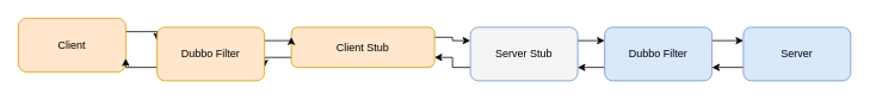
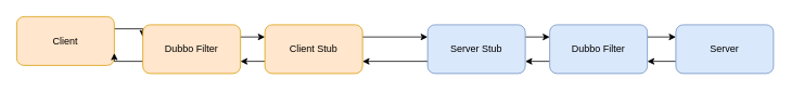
  <mxCell id="0" />
  <mxCell id="1" parent="0" />
  <mxCell id="2" style="edgeStyle=orthogonalEdgeStyle;rounded=0;orthogonalLoop=1;jettySize=auto;html=1;exitX=1;exitY=0.25;exitDx=0;exitDy=0;entryX=0;entryY=0.25;entryDx=0;entryDy=0;" edge="1" parent="1" source="3" target="17"><mxGeometry relative="1" as="geometry" /></mxCell>
  <mxCell id="3" value="Client" style="rounded=1;whiteSpace=wrap;html=1;fillColor=#ffe6cc;strokeColor=#d79b00;" vertex="1" parent="1"><mxGeometry x="20" y="20" width="120" height="60" as="geometry" /></mxCell>
  <mxCell id="4" style="edgeStyle=orthogonalEdgeStyle;rounded=0;orthogonalLoop=1;jettySize=auto;html=1;exitX=1;exitY=0.25;exitDx=0;exitDy=0;entryX=0;entryY=0.25;entryDx=0;entryDy=0;" edge="1" parent="1" source="6" target="9"><mxGeometry relative="1" as="geometry" /></mxCell>
  <mxCell id="5" style="edgeStyle=orthogonalEdgeStyle;rounded=0;orthogonalLoop=1;jettySize=auto;html=1;exitX=0;exitY=0.75;exitDx=0;exitDy=0;entryX=1;entryY=0.75;entryDx=0;entryDy=0;" edge="1" parent="1" source="6" target="17"><mxGeometry relative="1" as="geometry" /></mxCell>
- <mxCell id="6" value="Client Stub" style="rounded=1;whiteSpace=wrap;html=1;fillColor=#ffe6cc;strokeColor=#d79b00;" vertex="1" parent="1"><mxGeometry x="325" y="30" width="160" height="45" as="geometry" /></mxCell>
+ <mxCell id="6" value="Client Stub" style="rounded=1;whiteSpace=wrap;html=1;fillColor=#ffe6cc;strokeColor=#d79b00;" vertex="1" parent="1"><mxGeometry x="325" y="30" width="120" height="60" as="geometry" /></mxCell>
  <mxCell id="7" style="edgeStyle=orthogonalEdgeStyle;rounded=0;orthogonalLoop=1;jettySize=auto;html=1;exitX=1;exitY=0.25;exitDx=0;exitDy=0;entryX=0;entryY=0.25;entryDx=0;entryDy=0;" edge="1" parent="1" source="9" target="14"><mxGeometry relative="1" as="geometry" /></mxCell>
  <mxCell id="8" style="edgeStyle=orthogonalEdgeStyle;rounded=0;orthogonalLoop=1;jettySize=auto;html=1;exitX=0;exitY=0.75;exitDx=0;exitDy=0;entryX=1;entryY=0.75;entryDx=0;entryDy=0;" edge="1" parent="1" source="9" target="6"><mxGeometry relative="1" as="geometry" /></mxCell>
- <mxCell id="9" value="Server Stub" style="rounded=1;whiteSpace=wrap;html=1;fillColor=#f5f5f5;strokeColor=#6c8ebf;" vertex="1" parent="1"><mxGeometry x="525" y="30" width="120" height="60" as="geometry" /></mxCell>
+ <mxCell id="9" value="Server Stub" style="rounded=1;whiteSpace=wrap;html=1;fillColor=#dae8fc;strokeColor=#6c8ebf;" vertex="1" parent="1"><mxGeometry x="525" y="30" width="120" height="60" as="geometry" /></mxCell>
  <mxCell id="10" style="edgeStyle=orthogonalEdgeStyle;rounded=0;orthogonalLoop=1;jettySize=auto;html=1;exitX=0;exitY=0.75;exitDx=0;exitDy=0;entryX=1;entryY=0.75;entryDx=0;entryDy=0;" edge="1" parent="1" source="11" target="14"><mxGeometry relative="1" as="geometry" /></mxCell>
  <mxCell id="11" value="Server" style="rounded=1;whiteSpace=wrap;html=1;fillColor=#dae8fc;strokeColor=#6c8ebf;" vertex="1" parent="1"><mxGeometry x="830" y="30" width="120" height="60" as="geometry" /></mxCell>
  <mxCell id="12" style="edgeStyle=orthogonalEdgeStyle;rounded=0;orthogonalLoop=1;jettySize=auto;html=1;exitX=1;exitY=0.25;exitDx=0;exitDy=0;entryX=0;entryY=0.25;entryDx=0;entryDy=0;" edge="1" parent="1" source="14" target="11"><mxGeometry relative="1" as="geometry" /></mxCell>
  <mxCell id="13" style="edgeStyle=orthogonalEdgeStyle;rounded=0;orthogonalLoop=1;jettySize=auto;html=1;exitX=0;exitY=0.75;exitDx=0;exitDy=0;entryX=1;entryY=0.75;entryDx=0;entryDy=0;" edge="1" parent="1" source="14" target="9"><mxGeometry relative="1" as="geometry" /></mxCell>
  <mxCell id="14" value="Dubbo Filter" style="rounded=1;whiteSpace=wrap;html=1;fillColor=#dae8fc;strokeColor=#6c8ebf;" vertex="1" parent="1"><mxGeometry x="675" y="30" width="120" height="60" as="geometry" /></mxCell>
  <mxCell id="15" style="edgeStyle=orthogonalEdgeStyle;rounded=0;orthogonalLoop=1;jettySize=auto;html=1;exitX=1;exitY=0.25;exitDx=0;exitDy=0;entryX=0;entryY=0.25;entryDx=0;entryDy=0;" edge="1" parent="1" source="17" target="6"><mxGeometry relative="1" as="geometry" /></mxCell>
  <mxCell id="16" style="edgeStyle=orthogonalEdgeStyle;rounded=0;orthogonalLoop=1;jettySize=auto;html=1;exitX=0;exitY=0.75;exitDx=0;exitDy=0;entryX=1;entryY=0.75;entryDx=0;entryDy=0;" edge="1" parent="1" source="17" target="3"><mxGeometry relative="1" as="geometry" /></mxCell>
  <mxCell id="17" value="Dubbo Filter" style="rounded=1;whiteSpace=wrap;html=1;fillColor=#ffe6cc;strokeColor=#d79b00;" vertex="1" parent="1"><mxGeometry x="175" y="30" width="120" height="60" as="geometry" /></mxCell>
